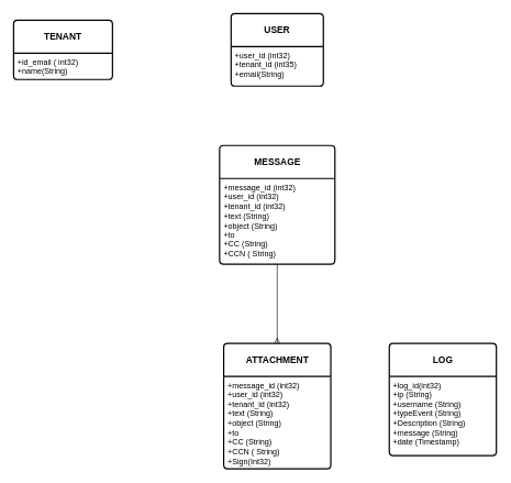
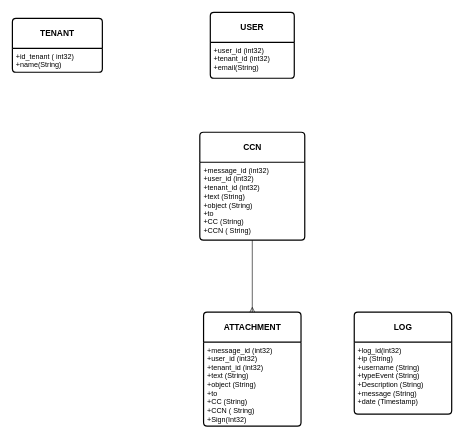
  <mxCell id="0" />
  <mxCell id="1" parent="0" />
  <mxCell id="2" value="&lt;b&gt;TENANT&lt;/b&gt;" style="swimlane;childLayout=stackLayout;horizontal=1;startSize=50;horizontalStack=0;rounded=1;fontSize=14;fontStyle=0;strokeWidth=2;resizeParent=0;resizeLast=1;shadow=0;dashed=0;align=center;arcSize=4;whiteSpace=wrap;html=1;" vertex="1" parent="1"><mxGeometry x="20" y="30" width="150" height="90" as="geometry" /></mxCell>
- <mxCell id="3" value="+id_email ( int32)&lt;br&gt;+name(String)" style="align=left;strokeColor=none;fillColor=none;spacingLeft=4;spacingRight=4;fontSize=12;verticalAlign=top;resizable=0;rotatable=0;part=1;html=1;whiteSpace=wrap;" vertex="1" parent="2"><mxGeometry y="50" width="150" height="40" as="geometry" /></mxCell>
+ <mxCell id="3" value="+id_tenant ( int32)&lt;br&gt;+name(String)" style="align=left;strokeColor=none;fillColor=none;spacingLeft=4;spacingRight=4;fontSize=12;verticalAlign=top;resizable=0;rotatable=0;part=1;html=1;whiteSpace=wrap;" vertex="1" parent="2"><mxGeometry y="50" width="150" height="40" as="geometry" /></mxCell>
  <mxCell id="4" value="&lt;b&gt;USER&lt;/b&gt;" style="swimlane;childLayout=stackLayout;horizontal=1;startSize=50;horizontalStack=0;rounded=1;fontSize=14;fontStyle=0;strokeWidth=2;resizeParent=0;resizeLast=1;shadow=0;dashed=0;align=center;arcSize=4;whiteSpace=wrap;html=1;" vertex="1" parent="1"><mxGeometry x="350" y="20" width="140" height="110" as="geometry" /></mxCell>
- <mxCell id="5" value="+user_id (int32)&lt;br&gt;+tenant_id (int35)&lt;div&gt;+email(String)&lt;/div&gt;" style="align=left;strokeColor=none;fillColor=none;spacingLeft=4;spacingRight=4;fontSize=12;verticalAlign=top;resizable=0;rotatable=0;part=1;html=1;whiteSpace=wrap;" vertex="1" parent="4"><mxGeometry y="50" width="140" height="60" as="geometry" /></mxCell>
- <mxCell id="6" value="&lt;b&gt;MESSAGE&lt;/b&gt;" style="swimlane;childLayout=stackLayout;horizontal=1;startSize=50;horizontalStack=0;rounded=1;fontSize=14;fontStyle=0;strokeWidth=2;resizeParent=0;resizeLast=1;shadow=0;dashed=0;align=center;arcSize=4;whiteSpace=wrap;html=1;" vertex="1" parent="1"><mxGeometry x="332.5" y="220" width="175" height="180" as="geometry" /></mxCell>
+ <mxCell id="5" value="+user_id (int32)&lt;br&gt;+tenant_id (int32)&lt;div&gt;+email(String)&lt;/div&gt;" style="align=left;strokeColor=none;fillColor=none;spacingLeft=4;spacingRight=4;fontSize=12;verticalAlign=top;resizable=0;rotatable=0;part=1;html=1;whiteSpace=wrap;" vertex="1" parent="4"><mxGeometry y="50" width="140" height="60" as="geometry" /></mxCell>
+ <mxCell id="6" value="&lt;b&gt;CCN&lt;/b&gt;" style="swimlane;childLayout=stackLayout;horizontal=1;startSize=50;horizontalStack=0;rounded=1;fontSize=14;fontStyle=0;strokeWidth=2;resizeParent=0;resizeLast=1;shadow=0;dashed=0;align=center;arcSize=4;whiteSpace=wrap;html=1;" vertex="1" parent="1"><mxGeometry x="332.5" y="220" width="175" height="180" as="geometry" /></mxCell>
  <mxCell id="7" value="+message_id (int32)&lt;br&gt;+user_id (int32)&lt;br&gt;+tenant_id (int32)&lt;div&gt;+text (String)&lt;/div&gt;&lt;div&gt;+object (String)&lt;/div&gt;&lt;div&gt;+to&amp;nbsp;&lt;/div&gt;&lt;div&gt;+CC (String)&lt;/div&gt;&lt;div&gt;+CCN ( String)&lt;/div&gt;&lt;div&gt;&lt;br&gt;&lt;/div&gt;" style="align=left;strokeColor=none;fillColor=none;spacingLeft=4;spacingRight=4;fontSize=12;verticalAlign=top;resizable=0;rotatable=0;part=1;html=1;whiteSpace=wrap;" vertex="1" parent="6"><mxGeometry y="50" width="175" height="130" as="geometry" /></mxCell>
  <mxCell id="8" value="&lt;b&gt;ATTACHMENT&lt;/b&gt;" style="swimlane;childLayout=stackLayout;horizontal=1;startSize=50;horizontalStack=0;rounded=1;fontSize=14;fontStyle=0;strokeWidth=2;resizeParent=0;resizeLast=1;shadow=0;dashed=0;align=center;arcSize=4;whiteSpace=wrap;html=1;" vertex="1" parent="1"><mxGeometry x="338.75" y="520" width="162.5" height="190" as="geometry" /></mxCell>
  <mxCell id="9" value="+message_id (int32)&lt;br&gt;+user_id (int32)&lt;br&gt;+tenant_id (int32)&lt;div&gt;+text (String)&lt;/div&gt;&lt;div&gt;+object (String)&lt;/div&gt;&lt;div&gt;+to&amp;nbsp;&lt;/div&gt;&lt;div&gt;+CC (String)&lt;/div&gt;&lt;div&gt;+CCN ( String)&lt;/div&gt;&lt;div&gt;+Sign(Int32)&lt;/div&gt;" style="align=left;strokeColor=none;fillColor=none;spacingLeft=4;spacingRight=4;fontSize=12;verticalAlign=top;resizable=0;rotatable=0;part=1;html=1;whiteSpace=wrap;" vertex="1" parent="8"><mxGeometry y="50" width="162.5" height="140" as="geometry" /></mxCell>
  <mxCell id="10" style="edgeStyle=orthogonalEdgeStyle;rounded=0;orthogonalLoop=1;jettySize=auto;html=1;entryX=0.5;entryY=0;entryDx=0;entryDy=0;endArrow=ERmany;endFill=0;" edge="1" parent="1" source="7" target="8"><mxGeometry relative="1" as="geometry" /></mxCell>
  <mxCell id="11" value="&lt;b&gt;LOG&lt;/b&gt;" style="swimlane;childLayout=stackLayout;horizontal=1;startSize=50;horizontalStack=0;rounded=1;fontSize=14;fontStyle=0;strokeWidth=2;resizeParent=0;resizeLast=1;shadow=0;dashed=0;align=center;arcSize=4;whiteSpace=wrap;html=1;" vertex="1" parent="1"><mxGeometry x="590" y="520" width="162.5" height="170" as="geometry" /></mxCell>
  <mxCell id="12" value="+log_id(int32)&lt;br&gt;+ip (String)&lt;br&gt;+username (String)&lt;div&gt;+typeEvent (String)&lt;/div&gt;&lt;div&gt;+Description (String)&lt;/div&gt;&lt;div&gt;+message (String)&lt;/div&gt;&lt;div&gt;+date (Timestamp)&lt;/div&gt;&lt;div&gt;&lt;br&gt;&lt;/div&gt;" style="align=left;strokeColor=none;fillColor=none;spacingLeft=4;spacingRight=4;fontSize=12;verticalAlign=top;resizable=0;rotatable=0;part=1;html=1;whiteSpace=wrap;" vertex="1" parent="11"><mxGeometry y="50" width="162.5" height="120" as="geometry" /></mxCell>
